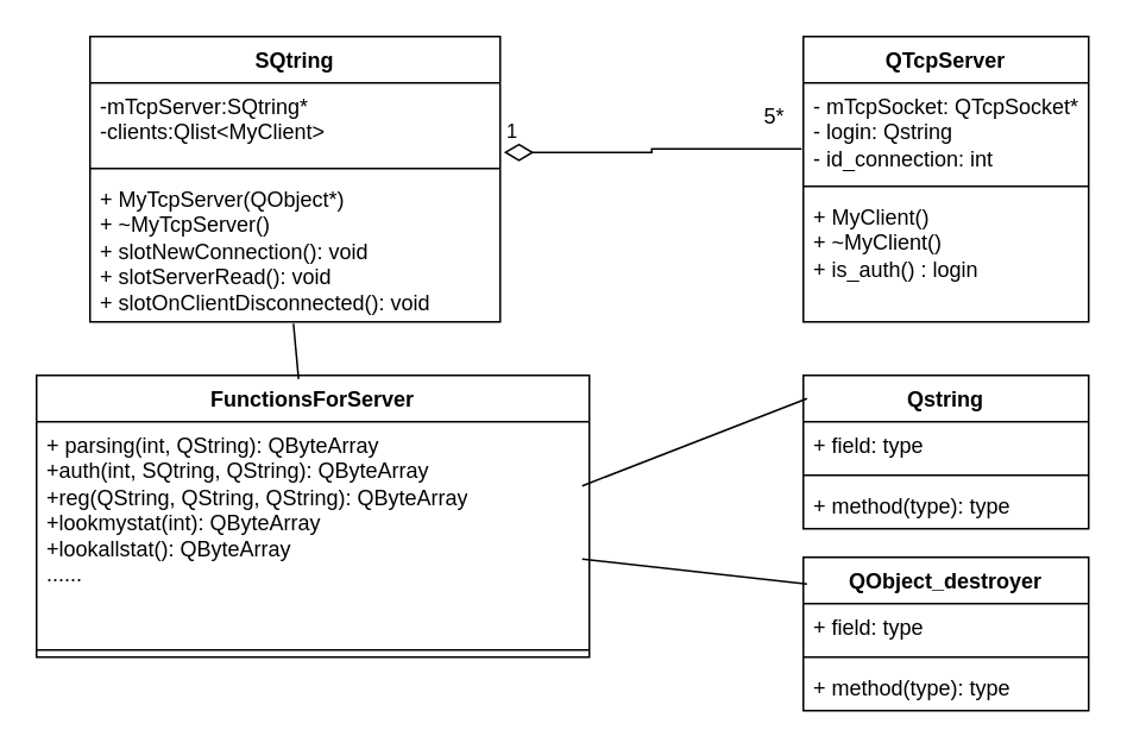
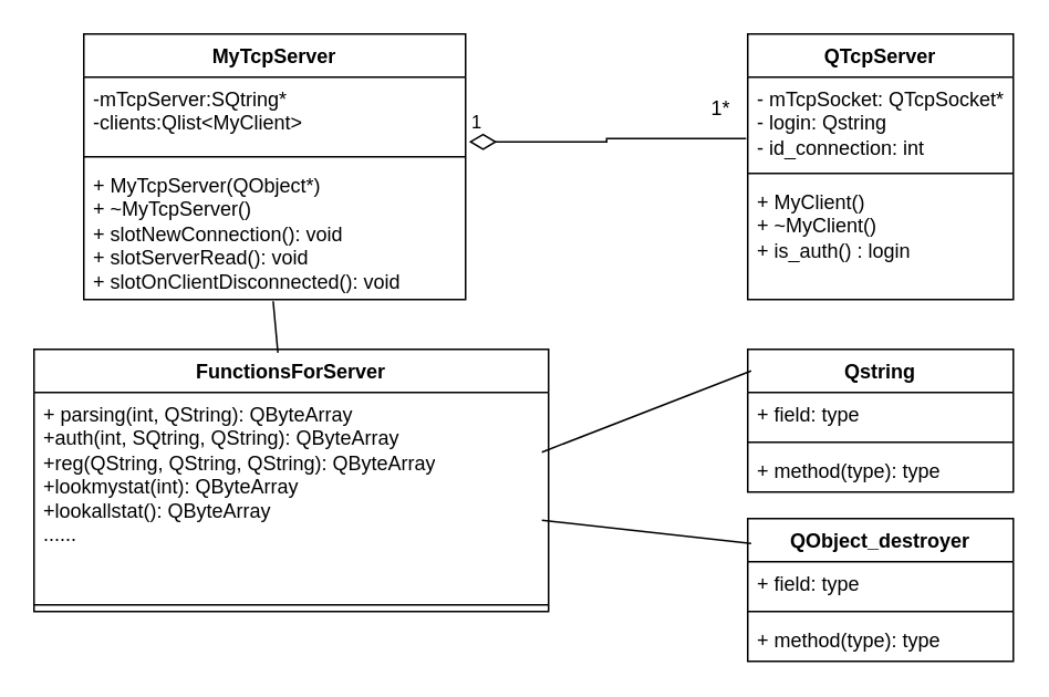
  <mxCell id="0" />
  <mxCell id="1" parent="0" />
- <mxCell id="2" value="SQtring" style="swimlane;fontStyle=1;align=center;verticalAlign=top;childLayout=stackLayout;horizontal=1;startSize=26;horizontalStack=0;resizeParent=1;resizeParentMax=0;resizeLast=0;collapsible=1;marginBottom=0;whiteSpace=wrap;html=1;" vertex="1" parent="1"><mxGeometry x="50" y="20" width="230" height="160" as="geometry" /></mxCell>
+ <mxCell id="2" value="MyTcpServer" style="swimlane;fontStyle=1;align=center;verticalAlign=top;childLayout=stackLayout;horizontal=1;startSize=26;horizontalStack=0;resizeParent=1;resizeParentMax=0;resizeLast=0;collapsible=1;marginBottom=0;whiteSpace=wrap;html=1;" vertex="1" parent="1"><mxGeometry x="50" y="20" width="230" height="160" as="geometry" /></mxCell>
  <mxCell id="3" value="&lt;div&gt;-mTcpServer:SQtring*&lt;/div&gt;&lt;div&gt;-clients:Qlist&amp;lt;MyClient&amp;gt;&lt;br&gt;&lt;/div&gt;" style="text;strokeColor=none;fillColor=none;align=left;verticalAlign=top;spacingLeft=4;spacingRight=4;overflow=hidden;rotatable=0;points=[[0,0.5],[1,0.5]];portConstraint=eastwest;whiteSpace=wrap;html=1;" vertex="1" parent="2"><mxGeometry y="26" width="230" height="44" as="geometry" /></mxCell>
  <mxCell id="4" value="" style="line;strokeWidth=1;fillColor=none;align=left;verticalAlign=middle;spacingTop=-1;spacingLeft=3;spacingRight=3;rotatable=0;labelPosition=right;points=[];portConstraint=eastwest;strokeColor=inherit;" vertex="1" parent="2"><mxGeometry y="70" width="230" height="8" as="geometry" /></mxCell>
  <mxCell id="5" value="&lt;div&gt;+ MyTcpServer(QObject*)&lt;/div&gt;&lt;div&gt;+ ~MyTcpServer()&lt;/div&gt;&lt;div&gt;+ slotNewConnection(): void&lt;/div&gt;&lt;div&gt;+ slotServerRead(): void&lt;/div&gt;&lt;div&gt;+ slotOnClientDisconnected(): void&lt;br&gt;&lt;/div&gt;" style="text;strokeColor=none;fillColor=none;align=left;verticalAlign=top;spacingLeft=4;spacingRight=4;overflow=hidden;rotatable=0;points=[[0,0.5],[1,0.5]];portConstraint=eastwest;whiteSpace=wrap;html=1;" vertex="1" parent="2"><mxGeometry y="78" width="230" height="82" as="geometry" /></mxCell>
  <mxCell id="6" value="QTcpServer" style="swimlane;fontStyle=1;align=center;verticalAlign=top;childLayout=stackLayout;horizontal=1;startSize=26;horizontalStack=0;resizeParent=1;resizeParentMax=0;resizeLast=0;collapsible=1;marginBottom=0;whiteSpace=wrap;html=1;" vertex="1" parent="1"><mxGeometry x="450" y="20" width="160" height="160" as="geometry" /></mxCell>
  <mxCell id="7" value="&lt;div&gt;- mTcpSocket: QTcpSocket*&lt;/div&gt;&lt;div&gt;- login: Qstring&lt;/div&gt;&lt;div&gt;- id_connection: int&lt;br&gt;&lt;/div&gt;" style="text;strokeColor=none;fillColor=none;align=left;verticalAlign=top;spacingLeft=4;spacingRight=4;overflow=hidden;rotatable=0;points=[[0,0.5],[1,0.5]];portConstraint=eastwest;whiteSpace=wrap;html=1;" vertex="1" parent="6"><mxGeometry y="26" width="160" height="54" as="geometry" /></mxCell>
  <mxCell id="8" value="" style="line;strokeWidth=1;fillColor=none;align=left;verticalAlign=middle;spacingTop=-1;spacingLeft=3;spacingRight=3;rotatable=0;labelPosition=right;points=[];portConstraint=eastwest;strokeColor=inherit;" vertex="1" parent="6"><mxGeometry y="80" width="160" height="8" as="geometry" /></mxCell>
  <mxCell id="9" value="&lt;div&gt;+ MyClient()&lt;/div&gt;&lt;div&gt;+ ~MyClient()&lt;/div&gt;&lt;div&gt;+ is_auth() : login&lt;br&gt;&lt;/div&gt;" style="text;strokeColor=none;fillColor=none;align=left;verticalAlign=top;spacingLeft=4;spacingRight=4;overflow=hidden;rotatable=0;points=[[0,0.5],[1,0.5]];portConstraint=eastwest;whiteSpace=wrap;html=1;" vertex="1" parent="6"><mxGeometry y="88" width="160" height="72" as="geometry" /></mxCell>
  <mxCell id="10" value="FunctionsForServer" style="swimlane;fontStyle=1;align=center;verticalAlign=top;childLayout=stackLayout;horizontal=1;startSize=26;horizontalStack=0;resizeParent=1;resizeParentMax=0;resizeLast=0;collapsible=1;marginBottom=0;whiteSpace=wrap;html=1;" vertex="1" parent="1"><mxGeometry x="20" y="210" width="310" height="158" as="geometry" /></mxCell>
  <mxCell id="11" value="&lt;div&gt;+ parsing(int, QString): QByteArray&lt;/div&gt;&lt;div&gt;+auth(int, SQtring, QString): QByteArray&lt;/div&gt;&lt;div&gt;+reg(QString, QString, QString): QByteArray&lt;/div&gt;&lt;div&gt;+lookmystat(int): QByteArray&lt;/div&gt;&lt;div&gt;+lookallstat(): QByteArray&lt;/div&gt;&lt;div&gt;......&lt;br&gt;&lt;/div&gt;" style="text;strokeColor=none;fillColor=none;align=left;verticalAlign=top;spacingLeft=4;spacingRight=4;overflow=hidden;rotatable=0;points=[[0,0.5],[1,0.5]];portConstraint=eastwest;whiteSpace=wrap;html=1;" vertex="1" parent="10"><mxGeometry y="26" width="310" height="124" as="geometry" /></mxCell>
  <mxCell id="12" value="" style="line;strokeWidth=1;fillColor=none;align=left;verticalAlign=middle;spacingTop=-1;spacingLeft=3;spacingRight=3;rotatable=0;labelPosition=right;points=[];portConstraint=eastwest;strokeColor=inherit;" vertex="1" parent="10"><mxGeometry y="150" width="310" height="8" as="geometry" /></mxCell>
  <mxCell id="13" value="Qstring" style="swimlane;fontStyle=1;align=center;verticalAlign=top;childLayout=stackLayout;horizontal=1;startSize=26;horizontalStack=0;resizeParent=1;resizeParentMax=0;resizeLast=0;collapsible=1;marginBottom=0;whiteSpace=wrap;html=1;" vertex="1" parent="1"><mxGeometry x="450" y="210" width="160" height="86" as="geometry" /></mxCell>
  <mxCell id="14" value="+ field: type" style="text;strokeColor=none;fillColor=none;align=left;verticalAlign=top;spacingLeft=4;spacingRight=4;overflow=hidden;rotatable=0;points=[[0,0.5],[1,0.5]];portConstraint=eastwest;whiteSpace=wrap;html=1;" vertex="1" parent="13"><mxGeometry y="26" width="160" height="26" as="geometry" /></mxCell>
  <mxCell id="15" value="" style="line;strokeWidth=1;fillColor=none;align=left;verticalAlign=middle;spacingTop=-1;spacingLeft=3;spacingRight=3;rotatable=0;labelPosition=right;points=[];portConstraint=eastwest;strokeColor=inherit;" vertex="1" parent="13"><mxGeometry y="52" width="160" height="8" as="geometry" /></mxCell>
  <mxCell id="16" value="+ method(type): type" style="text;strokeColor=none;fillColor=none;align=left;verticalAlign=top;spacingLeft=4;spacingRight=4;overflow=hidden;rotatable=0;points=[[0,0.5],[1,0.5]];portConstraint=eastwest;whiteSpace=wrap;html=1;" vertex="1" parent="13"><mxGeometry y="60" width="160" height="26" as="geometry" /></mxCell>
  <mxCell id="17" value="QObject_destroyer" style="swimlane;fontStyle=1;align=center;verticalAlign=top;childLayout=stackLayout;horizontal=1;startSize=26;horizontalStack=0;resizeParent=1;resizeParentMax=0;resizeLast=0;collapsible=1;marginBottom=0;whiteSpace=wrap;html=1;" vertex="1" parent="1"><mxGeometry x="450" y="312" width="160" height="86" as="geometry" /></mxCell>
  <mxCell id="18" value="+ field: type" style="text;strokeColor=none;fillColor=none;align=left;verticalAlign=top;spacingLeft=4;spacingRight=4;overflow=hidden;rotatable=0;points=[[0,0.5],[1,0.5]];portConstraint=eastwest;whiteSpace=wrap;html=1;" vertex="1" parent="17"><mxGeometry y="26" width="160" height="26" as="geometry" /></mxCell>
  <mxCell id="19" value="" style="line;strokeWidth=1;fillColor=none;align=left;verticalAlign=middle;spacingTop=-1;spacingLeft=3;spacingRight=3;rotatable=0;labelPosition=right;points=[];portConstraint=eastwest;strokeColor=inherit;" vertex="1" parent="17"><mxGeometry y="52" width="160" height="8" as="geometry" /></mxCell>
  <mxCell id="20" value="+ method(type): type" style="text;strokeColor=none;fillColor=none;align=left;verticalAlign=top;spacingLeft=4;spacingRight=4;overflow=hidden;rotatable=0;points=[[0,0.5],[1,0.5]];portConstraint=eastwest;whiteSpace=wrap;html=1;" vertex="1" parent="17"><mxGeometry y="60" width="160" height="26" as="geometry" /></mxCell>
  <mxCell id="21" value="1" style="endArrow=none;html=1;endSize=12;startArrow=diamondThin;startSize=14;startFill=0;edgeStyle=orthogonalEdgeStyle;align=left;verticalAlign=bottom;rounded=0;endFill=0;entryX=-0.006;entryY=0.685;entryDx=0;entryDy=0;entryPerimeter=0;exitX=1.009;exitY=0.886;exitDx=0;exitDy=0;exitPerimeter=0;" edge="1" parent="1" source="3" target="7"><mxGeometry x="-1" y="3" relative="1" as="geometry"><mxPoint x="280" y="80" as="sourcePoint" /><mxPoint x="440" y="80" as="targetPoint" /></mxGeometry></mxCell>
  <mxCell id="22" value="" style="endArrow=none;html=1;rounded=0;entryX=0.013;entryY=0.151;entryDx=0;entryDy=0;entryPerimeter=0;exitX=0.987;exitY=0.29;exitDx=0;exitDy=0;exitPerimeter=0;" edge="1" parent="1" source="11" target="13"><mxGeometry width="50" height="50" relative="1" as="geometry"><mxPoint x="360" y="290" as="sourcePoint" /><mxPoint x="410" y="240" as="targetPoint" /></mxGeometry></mxCell>
  <mxCell id="23" value="" style="endArrow=none;html=1;rounded=0;entryX=0.013;entryY=0.174;entryDx=0;entryDy=0;entryPerimeter=0;exitX=0.987;exitY=0.621;exitDx=0;exitDy=0;exitPerimeter=0;" edge="1" parent="1" source="11" target="17"><mxGeometry width="50" height="50" relative="1" as="geometry"><mxPoint x="360" y="340" as="sourcePoint" /><mxPoint x="430" y="310" as="targetPoint" /></mxGeometry></mxCell>
  <mxCell id="24" value="" style="endArrow=none;html=1;rounded=0;exitX=0.474;exitY=0.013;exitDx=0;exitDy=0;exitPerimeter=0;entryX=0.496;entryY=1.012;entryDx=0;entryDy=0;entryPerimeter=0;" edge="1" parent="1" source="10" target="5"><mxGeometry width="50" height="50" relative="1" as="geometry"><mxPoint x="310" y="220" as="sourcePoint" /><mxPoint x="360" y="170" as="targetPoint" /></mxGeometry></mxCell>
- <mxCell id="25" value="5*" style="text;html=1;align=center;verticalAlign=middle;whiteSpace=wrap;rounded=0;" vertex="1" parent="1"><mxGeometry x="404" y="50" width="60" height="30" as="geometry" /></mxCell>
+ <mxCell id="25" value="1*" style="text;html=1;align=center;verticalAlign=middle;whiteSpace=wrap;rounded=0;" vertex="1" parent="1"><mxGeometry x="404" y="50" width="60" height="30" as="geometry" /></mxCell>
